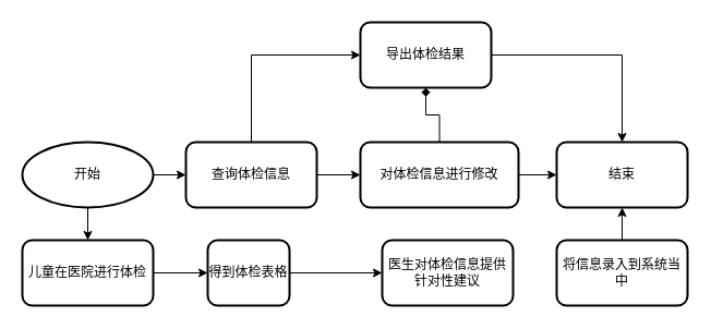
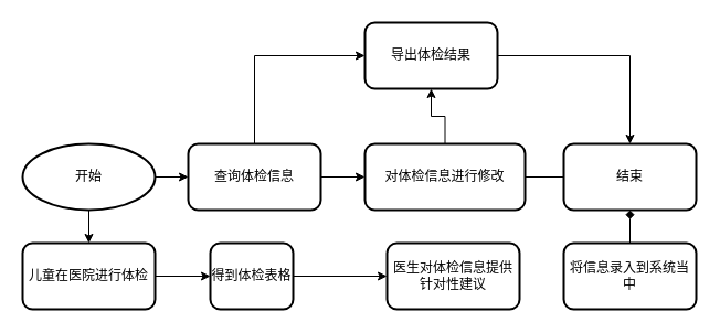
  <mxCell id="0" />
  <mxCell id="1" parent="0" />
  <mxCell id="2" value="" style="edgeStyle=orthogonalEdgeStyle;rounded=0;orthogonalLoop=1;jettySize=auto;html=1;" edge="1" parent="1" source="4" target="6"><mxGeometry relative="1" as="geometry" /></mxCell>
  <mxCell id="3" value="" style="edgeStyle=orthogonalEdgeStyle;rounded=0;orthogonalLoop=1;jettySize=auto;html=1;" edge="1" parent="1" source="4" target="12"><mxGeometry relative="1" as="geometry" /></mxCell>
  <mxCell id="4" value="开始" style="strokeWidth=2;html=1;shape=mxgraph.flowchart.start_1;whiteSpace=wrap;" vertex="1" parent="1"><mxGeometry x="20" y="130" width="120" height="60" as="geometry" /></mxCell>
  <mxCell id="5" value="" style="edgeStyle=orthogonalEdgeStyle;rounded=0;orthogonalLoop=1;jettySize=auto;html=1;" edge="1" parent="1" source="6" target="8"><mxGeometry relative="1" as="geometry" /></mxCell>
  <mxCell id="6" value="儿童在医院进行体检" style="rounded=1;whiteSpace=wrap;html=1;strokeWidth=2;" vertex="1" parent="1"><mxGeometry x="20" y="220" width="120" height="60" as="geometry" /></mxCell>
  <mxCell id="7" value="" style="edgeStyle=orthogonalEdgeStyle;rounded=0;orthogonalLoop=1;jettySize=auto;html=1;" edge="1" parent="1" source="8" target="9"><mxGeometry relative="1" as="geometry" /></mxCell>
  <mxCell id="8" value="得到体检表格" style="rounded=1;whiteSpace=wrap;html=1;strokeWidth=2;" vertex="1" parent="1"><mxGeometry x="190" y="220" width="75" height="60" as="geometry" /></mxCell>
  <mxCell id="9" value="医生对体检信息提供针对性建议" style="rounded=1;whiteSpace=wrap;html=1;strokeWidth=2;" vertex="1" parent="1"><mxGeometry x="350" y="220" width="120" height="60" as="geometry" /></mxCell>
  <mxCell id="10" value="" style="edgeStyle=orthogonalEdgeStyle;rounded=0;orthogonalLoop=1;jettySize=auto;html=1;" edge="1" parent="1" source="12" target="15"><mxGeometry relative="1" as="geometry" /></mxCell>
  <mxCell id="11" value="" style="edgeStyle=orthogonalEdgeStyle;rounded=0;orthogonalLoop=1;jettySize=auto;html=1;" edge="1" parent="1" source="12" target="20"><mxGeometry relative="1" as="geometry"><Array as="points"><mxPoint x="230" y="50" /></Array></mxGeometry></mxCell>
  <mxCell id="12" value="查询体检信息" style="rounded=1;whiteSpace=wrap;html=1;strokeWidth=2;" vertex="1" parent="1"><mxGeometry x="170" y="130" width="120" height="60" as="geometry" /></mxCell>
- <mxCell id="13" style="edgeStyle=orthogonalEdgeStyle;rounded=0;orthogonalLoop=1;jettySize=auto;html=1;" edge="1" parent="1" source="15" target="18"><mxGeometry relative="1" as="geometry" /></mxCell>
- <mxCell id="14" style="edgeStyle=orthogonalEdgeStyle;rounded=0;orthogonalLoop=1;jettySize=auto;html=1;entryX=0.5;entryY=1;entryDx=0;entryDy=0;endArrow=diamond;" edge="1" parent="1" source="15" target="20"><mxGeometry relative="1" as="geometry" /></mxCell>
+ <mxCell id="13" style="edgeStyle=orthogonalEdgeStyle;rounded=0;orthogonalLoop=1;jettySize=auto;html=1;endArrow=none;" edge="1" parent="1" source="15" target="18"><mxGeometry relative="1" as="geometry" /></mxCell>
+ <mxCell id="14" style="edgeStyle=orthogonalEdgeStyle;rounded=0;orthogonalLoop=1;jettySize=auto;html=1;entryX=0.5;entryY=1;entryDx=0;entryDy=0;" edge="1" parent="1" source="15" target="20"><mxGeometry relative="1" as="geometry" /></mxCell>
  <mxCell id="15" value="对体检信息进行修改" style="rounded=1;whiteSpace=wrap;html=1;strokeWidth=2;" vertex="1" parent="1"><mxGeometry x="330" y="130" width="145" height="60" as="geometry" /></mxCell>
- <mxCell id="16" value="" style="edgeStyle=orthogonalEdgeStyle;rounded=0;orthogonalLoop=1;jettySize=auto;html=1;" edge="1" parent="1" source="17" target="18"><mxGeometry relative="1" as="geometry" /></mxCell>
+ <mxCell id="16" value="" style="edgeStyle=orthogonalEdgeStyle;rounded=0;orthogonalLoop=1;jettySize=auto;html=1;endArrow=diamond;" edge="1" parent="1" source="17" target="18"><mxGeometry relative="1" as="geometry" /></mxCell>
  <mxCell id="17" value="将信息录入到系统当中" style="whiteSpace=wrap;html=1;rounded=1;strokeWidth=2;" vertex="1" parent="1"><mxGeometry x="510" y="220" width="120" height="60" as="geometry" /></mxCell>
  <mxCell id="18" value="结束" style="whiteSpace=wrap;html=1;rounded=1;strokeWidth=2;" vertex="1" parent="1"><mxGeometry x="510" y="130" width="120" height="60" as="geometry" /></mxCell>
  <mxCell id="19" style="edgeStyle=orthogonalEdgeStyle;rounded=0;orthogonalLoop=1;jettySize=auto;html=1;" edge="1" parent="1" source="20" target="18"><mxGeometry relative="1" as="geometry" /></mxCell>
  <mxCell id="20" value="导出体检结果" style="rounded=1;whiteSpace=wrap;html=1;strokeWidth=2;" vertex="1" parent="1"><mxGeometry x="330" y="20" width="120" height="60" as="geometry" /></mxCell>
